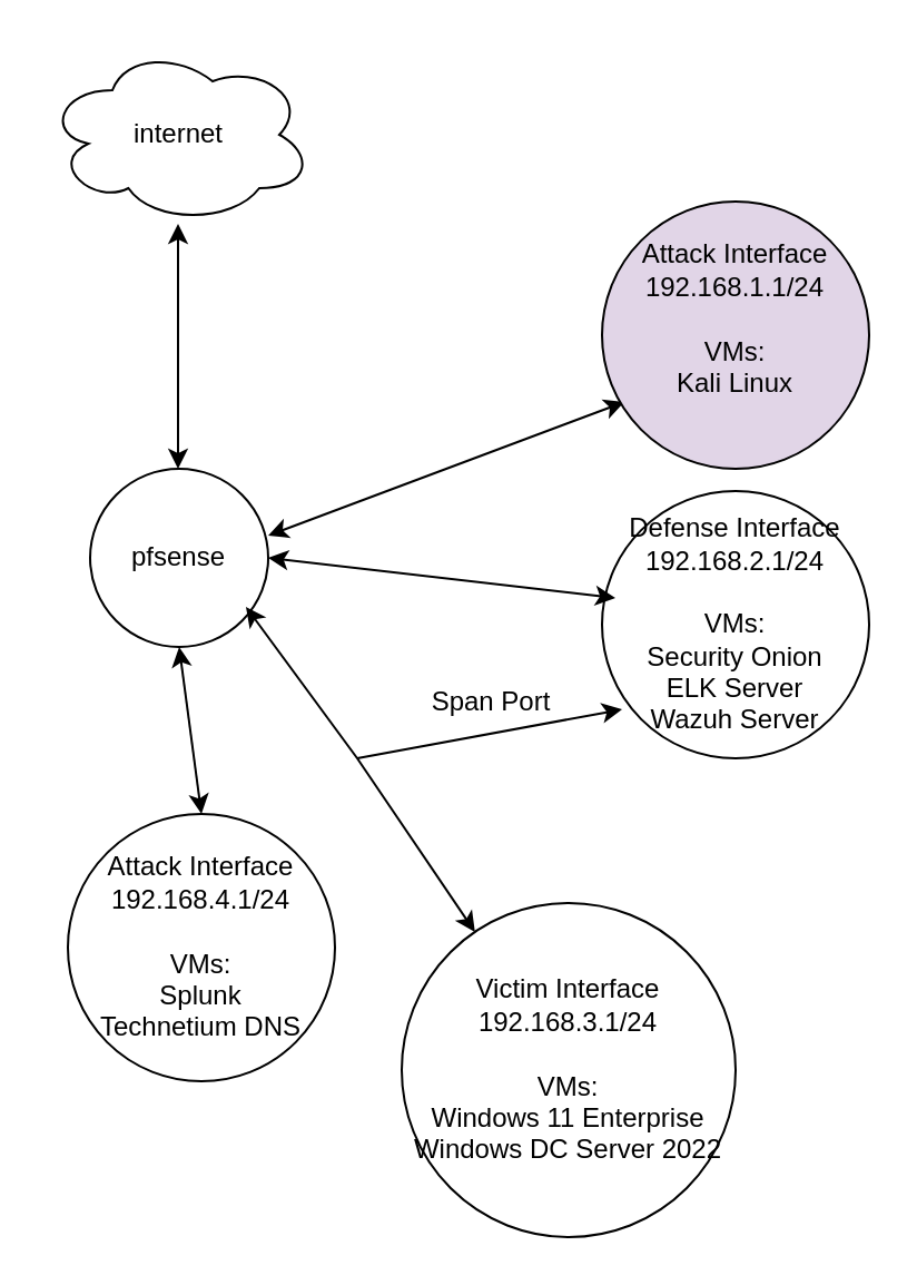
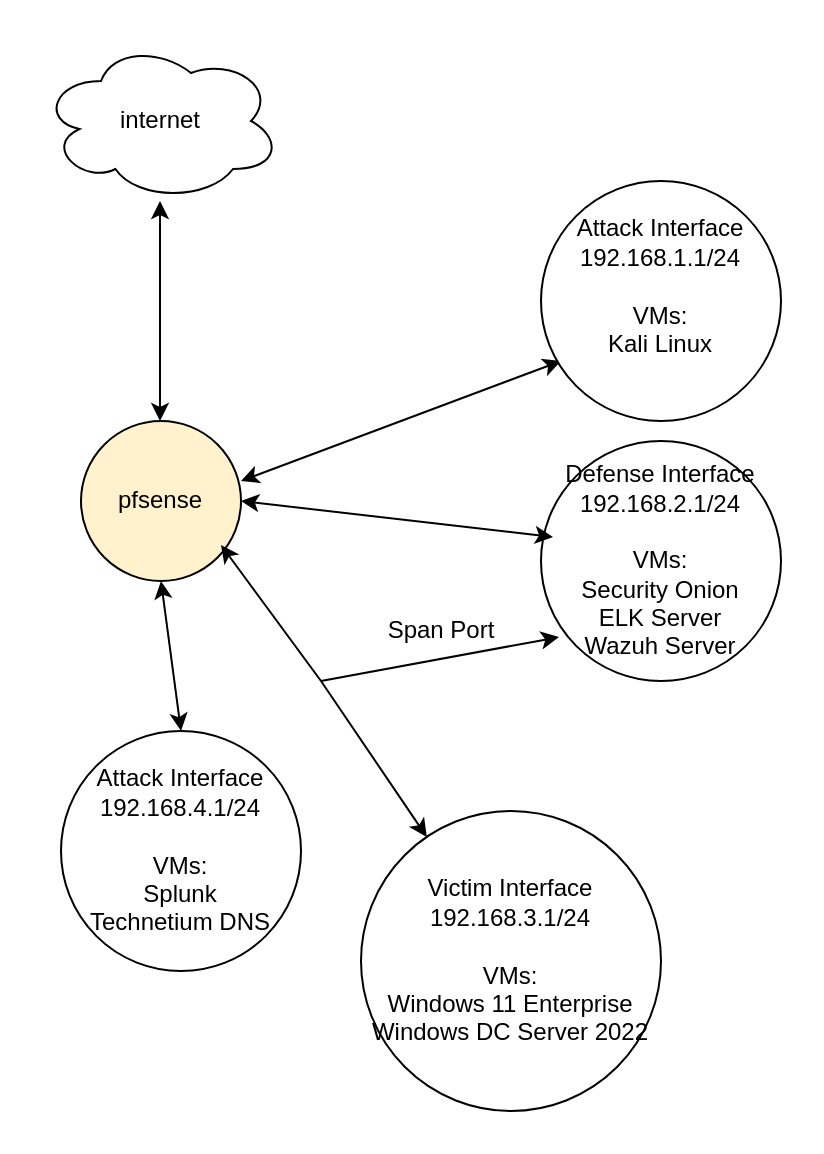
  <mxCell id="0" />
  <mxCell id="1" parent="0" />
- <mxCell id="2" value="pfsense" style="ellipse;whiteSpace=wrap;html=1;aspect=fixed;" vertex="1" parent="1"><mxGeometry x="40" y="210" width="80" height="80" as="geometry" /></mxCell>
+ <mxCell id="2" value="pfsense" style="ellipse;whiteSpace=wrap;html=1;aspect=fixed;fillColor=#fff2cc;" vertex="1" parent="1"><mxGeometry x="40" y="210" width="80" height="80" as="geometry" /></mxCell>
  <mxCell id="3" value="" style="endArrow=classic;startArrow=classic;html=1;rounded=0;" edge="1" parent="1"><mxGeometry width="50" height="50" relative="1" as="geometry"><mxPoint x="79.5" y="210" as="sourcePoint" /><mxPoint x="79.5" y="100" as="targetPoint" /></mxGeometry></mxCell>
  <mxCell id="4" value="internet" style="ellipse;shape=cloud;whiteSpace=wrap;html=1;" vertex="1" parent="1"><mxGeometry x="20" y="20" width="120" height="80" as="geometry" /></mxCell>
  <mxCell id="5" value="" style="endArrow=classic;startArrow=classic;html=1;rounded=0;" edge="1" parent="1"><mxGeometry width="50" height="50" relative="1" as="geometry"><mxPoint x="120" y="240" as="sourcePoint" /><mxPoint x="280" y="180" as="targetPoint" /></mxGeometry></mxCell>
- <mxCell id="6" value="Attack Interface&lt;div&gt;192.168.1.1/24&lt;/div&gt;&lt;div&gt;&lt;br&gt;&lt;/div&gt;&lt;div&gt;VMs:&lt;/div&gt;&lt;div&gt;Kali Linux&lt;br&gt;&lt;div&gt;&lt;br&gt;&lt;/div&gt;&lt;/div&gt;" style="ellipse;whiteSpace=wrap;html=1;aspect=fixed;fillColor=#e1d5e7;" vertex="1" parent="1"><mxGeometry x="270" y="90" width="120" height="120" as="geometry" /></mxCell>
+ <mxCell id="6" value="Attack Interface&lt;div&gt;192.168.1.1/24&lt;/div&gt;&lt;div&gt;&lt;br&gt;&lt;/div&gt;&lt;div&gt;VMs:&lt;/div&gt;&lt;div&gt;Kali Linux&lt;br&gt;&lt;div&gt;&lt;br&gt;&lt;/div&gt;&lt;/div&gt;" style="ellipse;whiteSpace=wrap;html=1;aspect=fixed;" vertex="1" parent="1"><mxGeometry x="270" y="90" width="120" height="120" as="geometry" /></mxCell>
  <mxCell id="7" value="Defense Interface&lt;div&gt;192.168.2.1/24&lt;/div&gt;&lt;div&gt;&lt;br&gt;&lt;/div&gt;&lt;div&gt;VMs:&lt;/div&gt;&lt;div&gt;&lt;div&gt;Security Onion&lt;/div&gt;&lt;/div&gt;&lt;div&gt;ELK Server&lt;/div&gt;&lt;div&gt;Wazuh Server&lt;/div&gt;" style="ellipse;whiteSpace=wrap;html=1;aspect=fixed;" vertex="1" parent="1"><mxGeometry x="270" y="220" width="120" height="120" as="geometry" /></mxCell>
  <mxCell id="8" value="Victim Interface&lt;div&gt;192.168.3.1/24&lt;/div&gt;&lt;div&gt;&lt;br&gt;&lt;/div&gt;&lt;div&gt;VMs:&lt;/div&gt;&lt;div&gt;&lt;div&gt;Windows 11 Enterprise&lt;/div&gt;&lt;/div&gt;&lt;div&gt;Windows DC Server 2022&lt;/div&gt;" style="ellipse;whiteSpace=wrap;html=1;aspect=fixed;" vertex="1" parent="1"><mxGeometry x="180" y="405" width="150" height="150" as="geometry" /></mxCell>
  <mxCell id="9" value="Attack Interface&lt;div&gt;192.168.4.1/24&lt;/div&gt;&lt;div&gt;&lt;br&gt;&lt;/div&gt;&lt;div&gt;VMs:&lt;/div&gt;&lt;div&gt;&lt;div&gt;Splunk&lt;/div&gt;&lt;/div&gt;&lt;div&gt;Technetium DNS&lt;/div&gt;" style="ellipse;whiteSpace=wrap;html=1;aspect=fixed;" vertex="1" parent="1"><mxGeometry x="30" y="365" width="120" height="120" as="geometry" /></mxCell>
  <mxCell id="10" value="" style="endArrow=classic;startArrow=classic;html=1;rounded=0;entryX=0.05;entryY=0.4;entryDx=0;entryDy=0;entryPerimeter=0;exitX=1;exitY=0.5;exitDx=0;exitDy=0;" edge="1" parent="1" source="2" target="7"><mxGeometry width="50" height="50" relative="1" as="geometry"><mxPoint x="130" y="250" as="sourcePoint" /><mxPoint x="290" y="190" as="targetPoint" /></mxGeometry></mxCell>
  <mxCell id="11" value="" style="endArrow=classic;startArrow=classic;html=1;rounded=0;exitX=1;exitY=0.5;exitDx=0;exitDy=0;" edge="1" parent="1" target="8"><mxGeometry width="50" height="50" relative="1" as="geometry"><mxPoint x="110" y="272" as="sourcePoint" /><mxPoint x="266" y="290" as="targetPoint" /><Array as="points"><mxPoint x="160" y="340" /></Array></mxGeometry></mxCell>
  <mxCell id="12" value="" style="endArrow=classic;startArrow=classic;html=1;rounded=0;entryX=0.5;entryY=1;entryDx=0;entryDy=0;exitX=0.5;exitY=0;exitDx=0;exitDy=0;" edge="1" parent="1" source="9" target="2"><mxGeometry width="50" height="50" relative="1" as="geometry"><mxPoint x="2" y="310" as="sourcePoint" /><mxPoint x="158" y="328" as="targetPoint" /></mxGeometry></mxCell>
  <mxCell id="13" value="" style="endArrow=classic;html=1;rounded=0;entryX=0.075;entryY=0.817;entryDx=0;entryDy=0;entryPerimeter=0;" edge="1" parent="1" target="7"><mxGeometry width="50" height="50" relative="1" as="geometry"><mxPoint x="160" y="340" as="sourcePoint" /><mxPoint x="210" y="290" as="targetPoint" /></mxGeometry></mxCell>
  <mxCell id="14" value="Span Port" style="text;html=1;align=center;verticalAlign=middle;resizable=0;points=[];autosize=1;strokeColor=none;fillColor=none;rotation=0;" vertex="1" parent="1"><mxGeometry x="180" y="300" width="80" height="30" as="geometry" /></mxCell>
